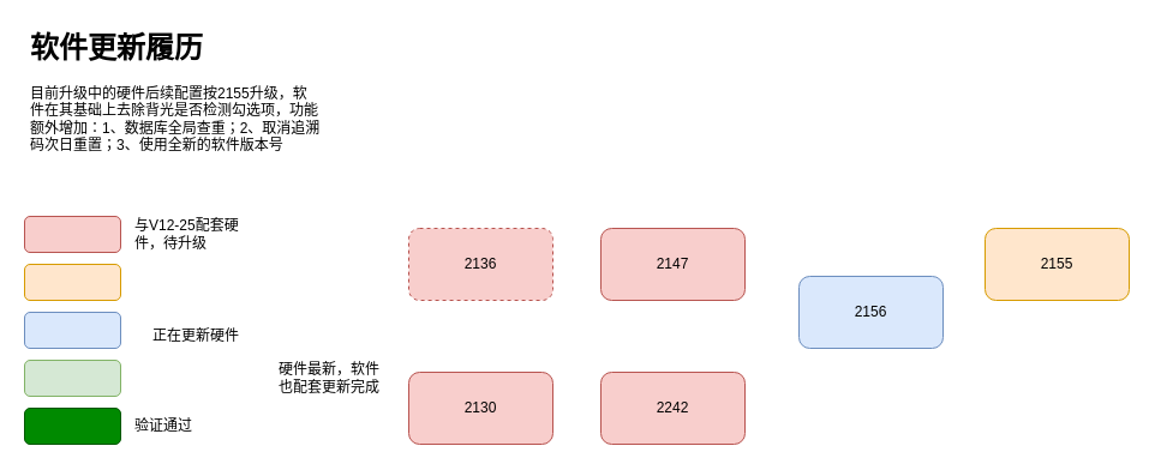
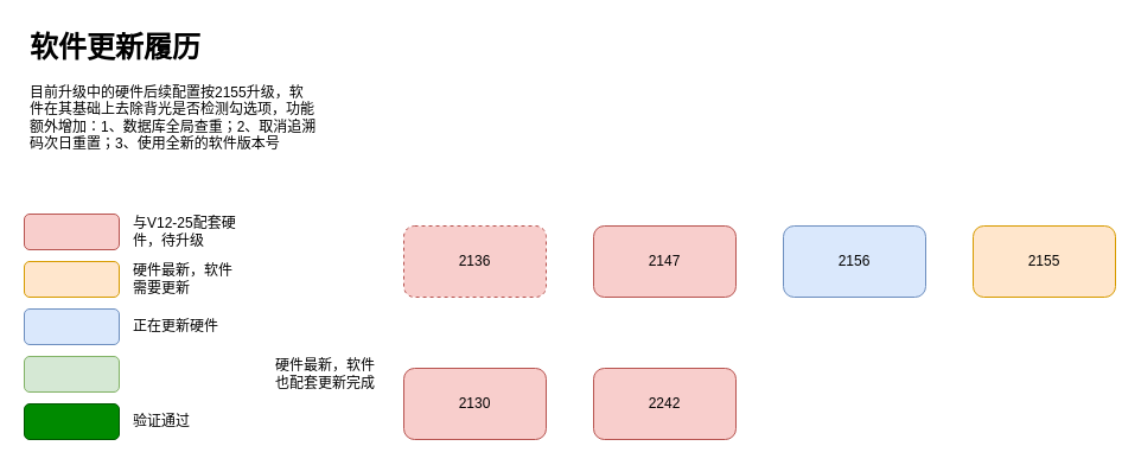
  <mxCell id="0" />
  <mxCell id="1" parent="0" />
  <mxCell id="2" value="2136" style="rounded=1;whiteSpace=wrap;html=1;fillColor=#f8cecc;strokeColor=#b85450;dashed=1;" vertex="1" parent="1"><mxGeometry x="340" y="190" width="120" height="60" as="geometry" /></mxCell>
  <mxCell id="3" value="2147" style="rounded=1;whiteSpace=wrap;html=1;fillColor=#f8cecc;strokeColor=#b85450;" vertex="1" parent="1"><mxGeometry x="500" y="190" width="120" height="60" as="geometry" /></mxCell>
- <mxCell id="4" value="2156" style="rounded=1;whiteSpace=wrap;html=1;fillColor=#dae8fc;strokeColor=#6c8ebf;fixDash=0;autosize=0;treeFolding=0;noLabel=0;portConstraintRotation=0;absoluteArcSize=0;" vertex="1" parent="1"><mxGeometry x="665" y="230" width="120" height="60" as="geometry" /></mxCell>
+ <mxCell id="4" value="2156" style="rounded=1;whiteSpace=wrap;html=1;fillColor=#dae8fc;strokeColor=#6c8ebf;fixDash=0;autosize=0;treeFolding=0;noLabel=0;portConstraintRotation=0;absoluteArcSize=0;" vertex="1" parent="1"><mxGeometry x="660" y="190" width="120" height="60" as="geometry" /></mxCell>
  <mxCell id="5" value="2155" style="rounded=1;whiteSpace=wrap;html=1;fillColor=#ffe6cc;strokeColor=#d79b00;" vertex="1" parent="1"><mxGeometry x="820" y="190" width="120" height="60" as="geometry" /></mxCell>
  <mxCell id="6" value="2130" style="rounded=1;whiteSpace=wrap;html=1;fillColor=#f8cecc;strokeColor=#b85450;" vertex="1" parent="1"><mxGeometry x="340" y="310" width="120" height="60" as="geometry" /></mxCell>
  <mxCell id="7" value="" style="rounded=1;whiteSpace=wrap;html=1;fillColor=#f8cecc;strokeColor=#b85450;" vertex="1" parent="1"><mxGeometry x="20" y="180" width="80" height="30" as="geometry" /></mxCell>
  <mxCell id="8" value="" style="rounded=1;whiteSpace=wrap;html=1;fillColor=#ffe6cc;strokeColor=#d79b00;" vertex="1" parent="1"><mxGeometry x="20" y="220" width="80" height="30" as="geometry" /></mxCell>
  <mxCell id="9" value="" style="rounded=1;whiteSpace=wrap;html=1;fillColor=#d5e8d4;strokeColor=#82b366;" vertex="1" parent="1"><mxGeometry x="20" y="300" width="80" height="30" as="geometry" /></mxCell>
  <mxCell id="10" value="与V12-25配套硬件，待升级" style="text;html=1;strokeColor=none;fillColor=none;align=left;verticalAlign=middle;whiteSpace=wrap;rounded=0;" vertex="1" parent="1"><mxGeometry x="110" y="185" width="110" height="20" as="geometry" /></mxCell>
+ <mxCell id="11" value="硬件最新，软件需要更新" style="text;html=1;strokeColor=none;fillColor=none;align=left;verticalAlign=middle;whiteSpace=wrap;rounded=0;" vertex="1" parent="1"><mxGeometry x="110" y="225" width="90" height="20" as="geometry" /></mxCell>
  <mxCell id="12" value="硬件最新，软件也配套更新完成" style="text;html=1;strokeColor=none;fillColor=none;align=left;verticalAlign=middle;whiteSpace=wrap;rounded=0;" vertex="1" parent="1"><mxGeometry x="230" y="305" width="90" height="20" as="geometry" /></mxCell>
  <mxCell id="13" value="2242" style="rounded=1;whiteSpace=wrap;html=1;fillColor=#f8cecc;strokeColor=#b85450;" vertex="1" parent="1"><mxGeometry x="500" y="310" width="120" height="60" as="geometry" /></mxCell>
  <mxCell id="14" value="" style="rounded=1;whiteSpace=wrap;html=1;fillColor=#dae8fc;strokeColor=#6c8ebf;" vertex="1" parent="1"><mxGeometry x="20" y="260" width="80" height="30" as="geometry" /></mxCell>
- <mxCell id="15" value="正在更新硬件" style="text;html=1;strokeColor=none;fillColor=none;align=left;verticalAlign=middle;whiteSpace=wrap;rounded=0;" vertex="1" parent="1"><mxGeometry x="125" y="270" width="90" height="20" as="geometry" /></mxCell>
+ <mxCell id="15" value="正在更新硬件" style="text;html=1;strokeColor=none;fillColor=none;align=left;verticalAlign=middle;whiteSpace=wrap;rounded=0;" vertex="1" parent="1"><mxGeometry x="110" y="265" width="90" height="20" as="geometry" /></mxCell>
  <mxCell id="16" value="" style="rounded=1;whiteSpace=wrap;html=1;fillColor=#008a00;strokeColor=#005700;fontColor=#ffffff;" vertex="1" parent="1"><mxGeometry x="20" y="340" width="80" height="30" as="geometry" /></mxCell>
  <mxCell id="17" value="验证通过" style="text;html=1;strokeColor=none;fillColor=none;align=left;verticalAlign=middle;whiteSpace=wrap;rounded=0;" vertex="1" parent="1"><mxGeometry x="110" y="345" width="70" height="20" as="geometry" /></mxCell>
  <mxCell id="18" value="&lt;h1&gt;软件更新履历&lt;/h1&gt;&lt;p&gt;目前升级中的硬件后续配置按2155升级，软件在其基础上去除背光是否检测勾选项，功能额外增加：1、数据库全局查重；2、取消追溯码次日重置；3、使用全新的软件版本号&lt;/p&gt;" style="text;html=1;strokeColor=none;fillColor=none;spacing=5;spacingTop=-20;whiteSpace=wrap;overflow=hidden;rounded=0;align=left;" vertex="1" parent="1"><mxGeometry x="20" y="20" width="250" height="120" as="geometry" /></mxCell>
